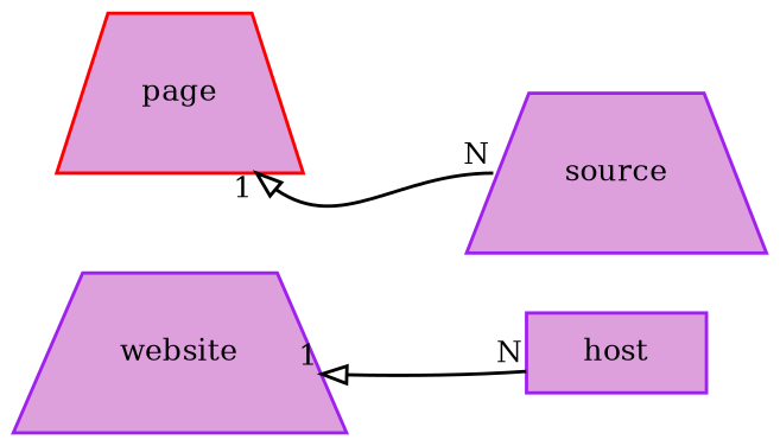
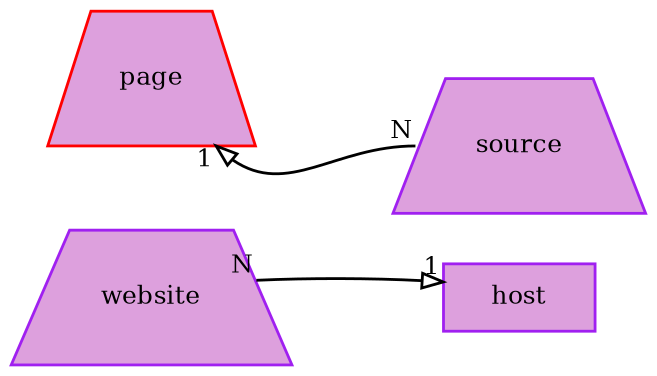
  digraph {
    fontname="DejaVu Serif"
    rankdir=RL
    node [color=purple fillcolor=plum fontname="DejaVu Serif" fontsize=9 margin="0.1,0.1" shape=trapezium style=filled]
    edge [arrowhead=onormal arrowsize=0.75 fontname="DejaVu Serif" fontsize=9 headlabel=1 labeldistance=1.1 taillabel=N]
    host [height=0.1 shape=box]
    website [height=0.1]
    page [color=red height=0.1]
    source [height=0.1]
-   host -> website [labelangle=-50]
+   website -> host [labelangle=-50]
    source -> page [headport=se labelangle=50 tailport=w]
  }
